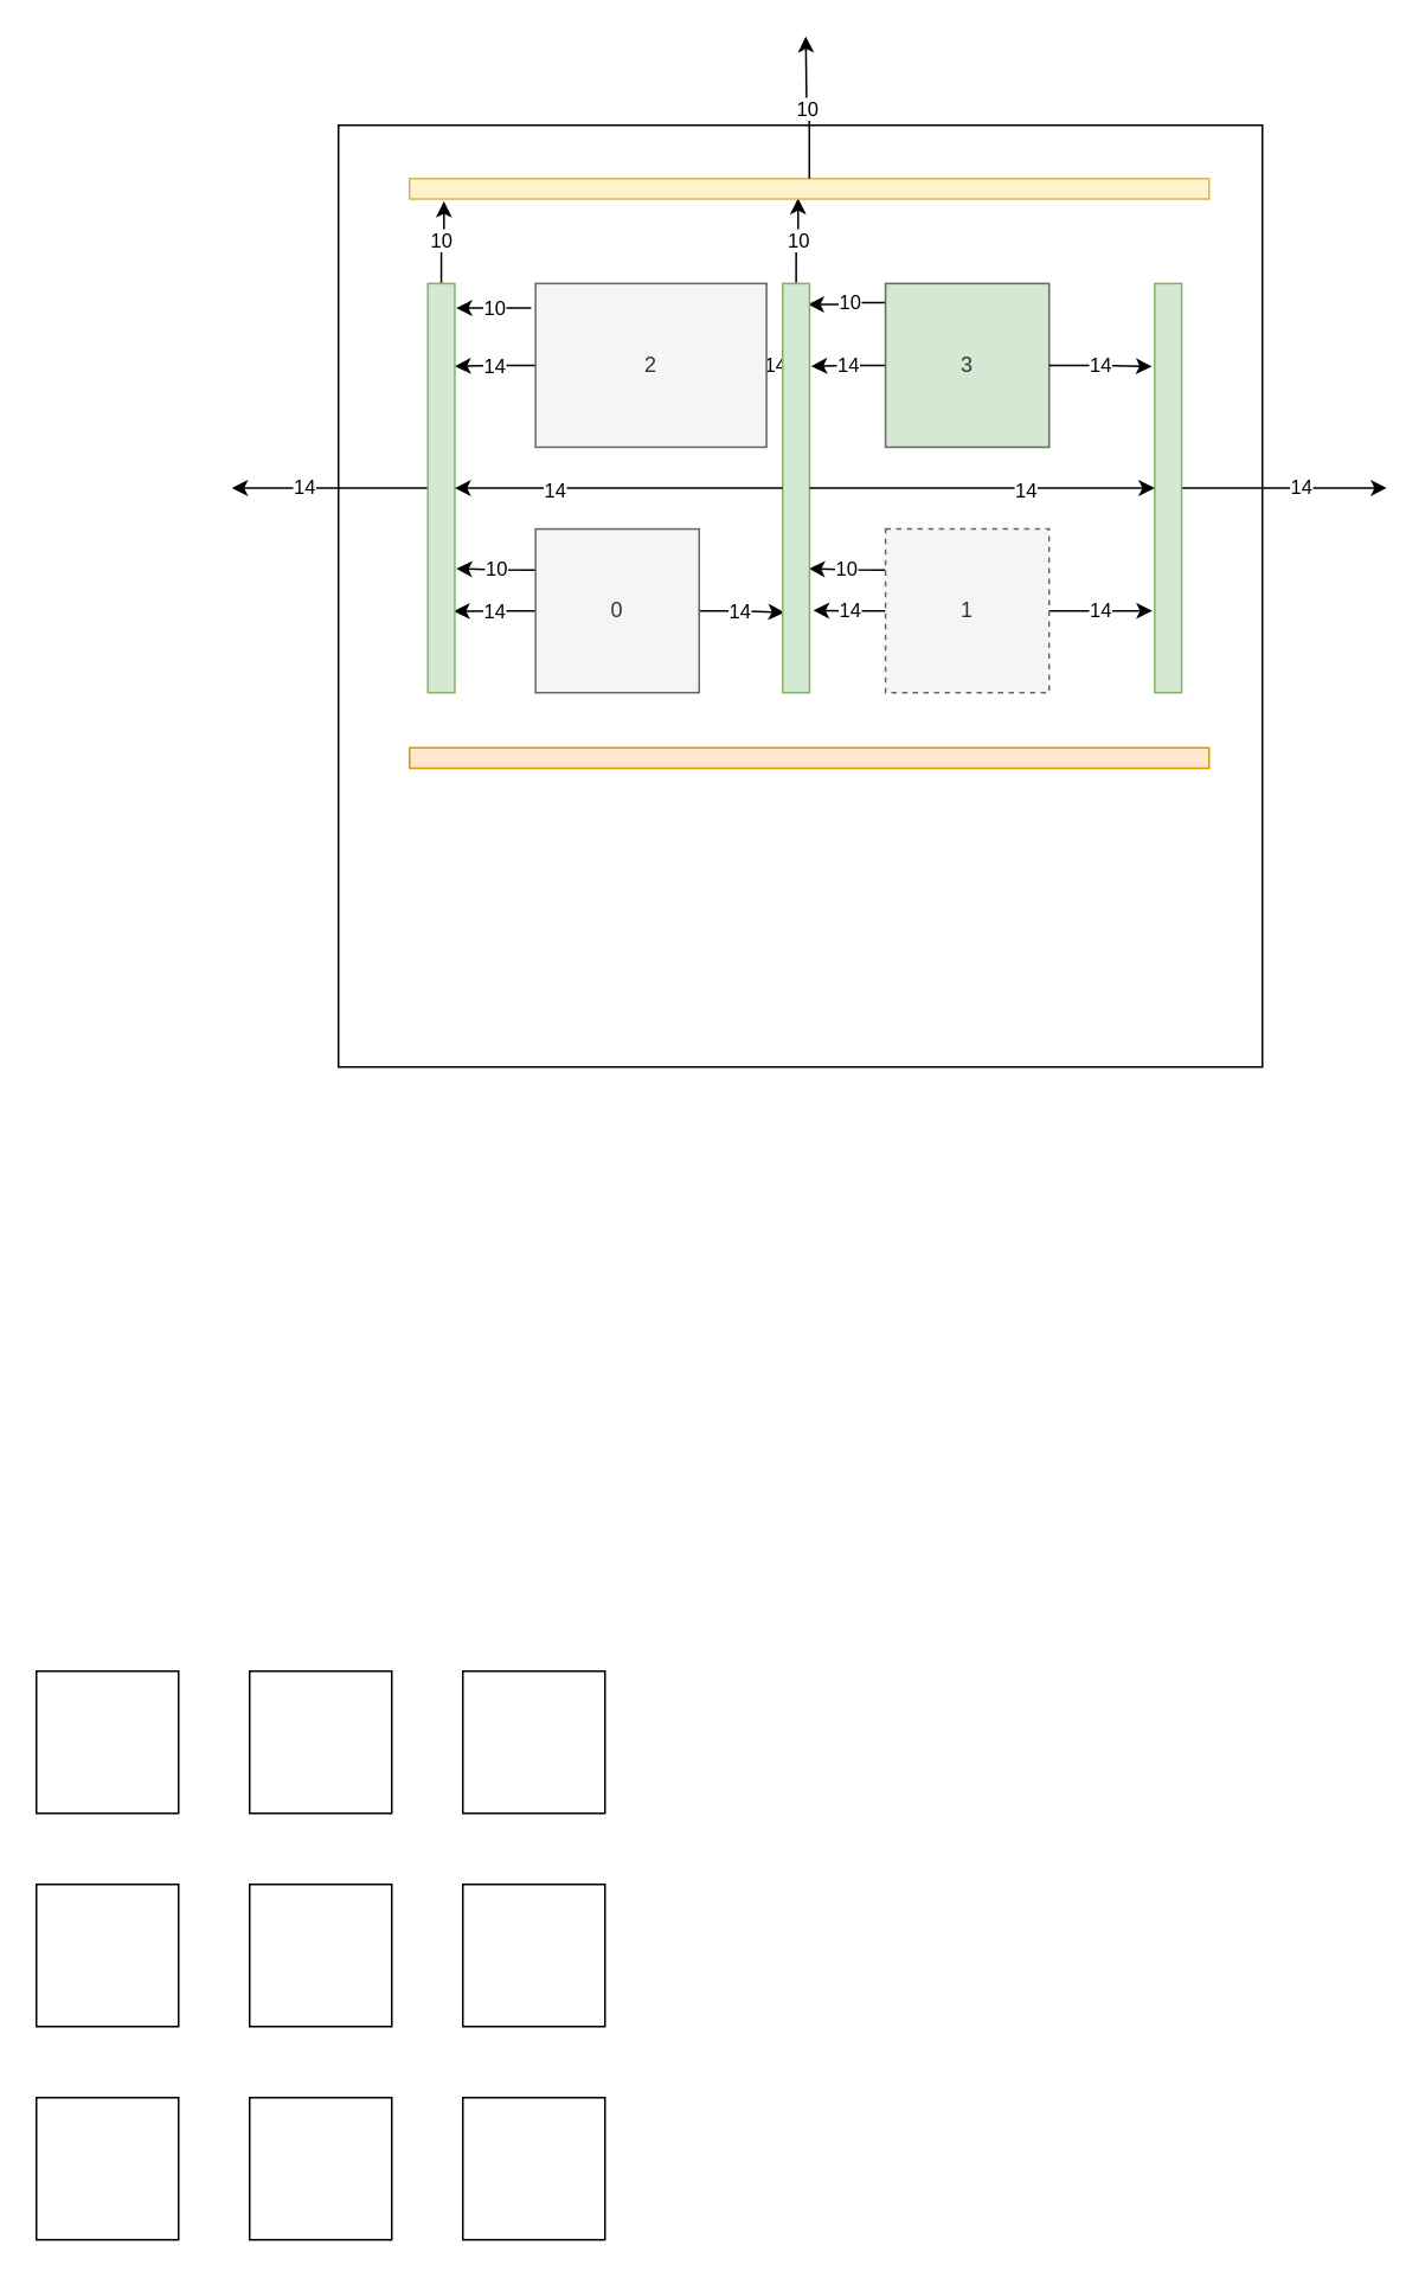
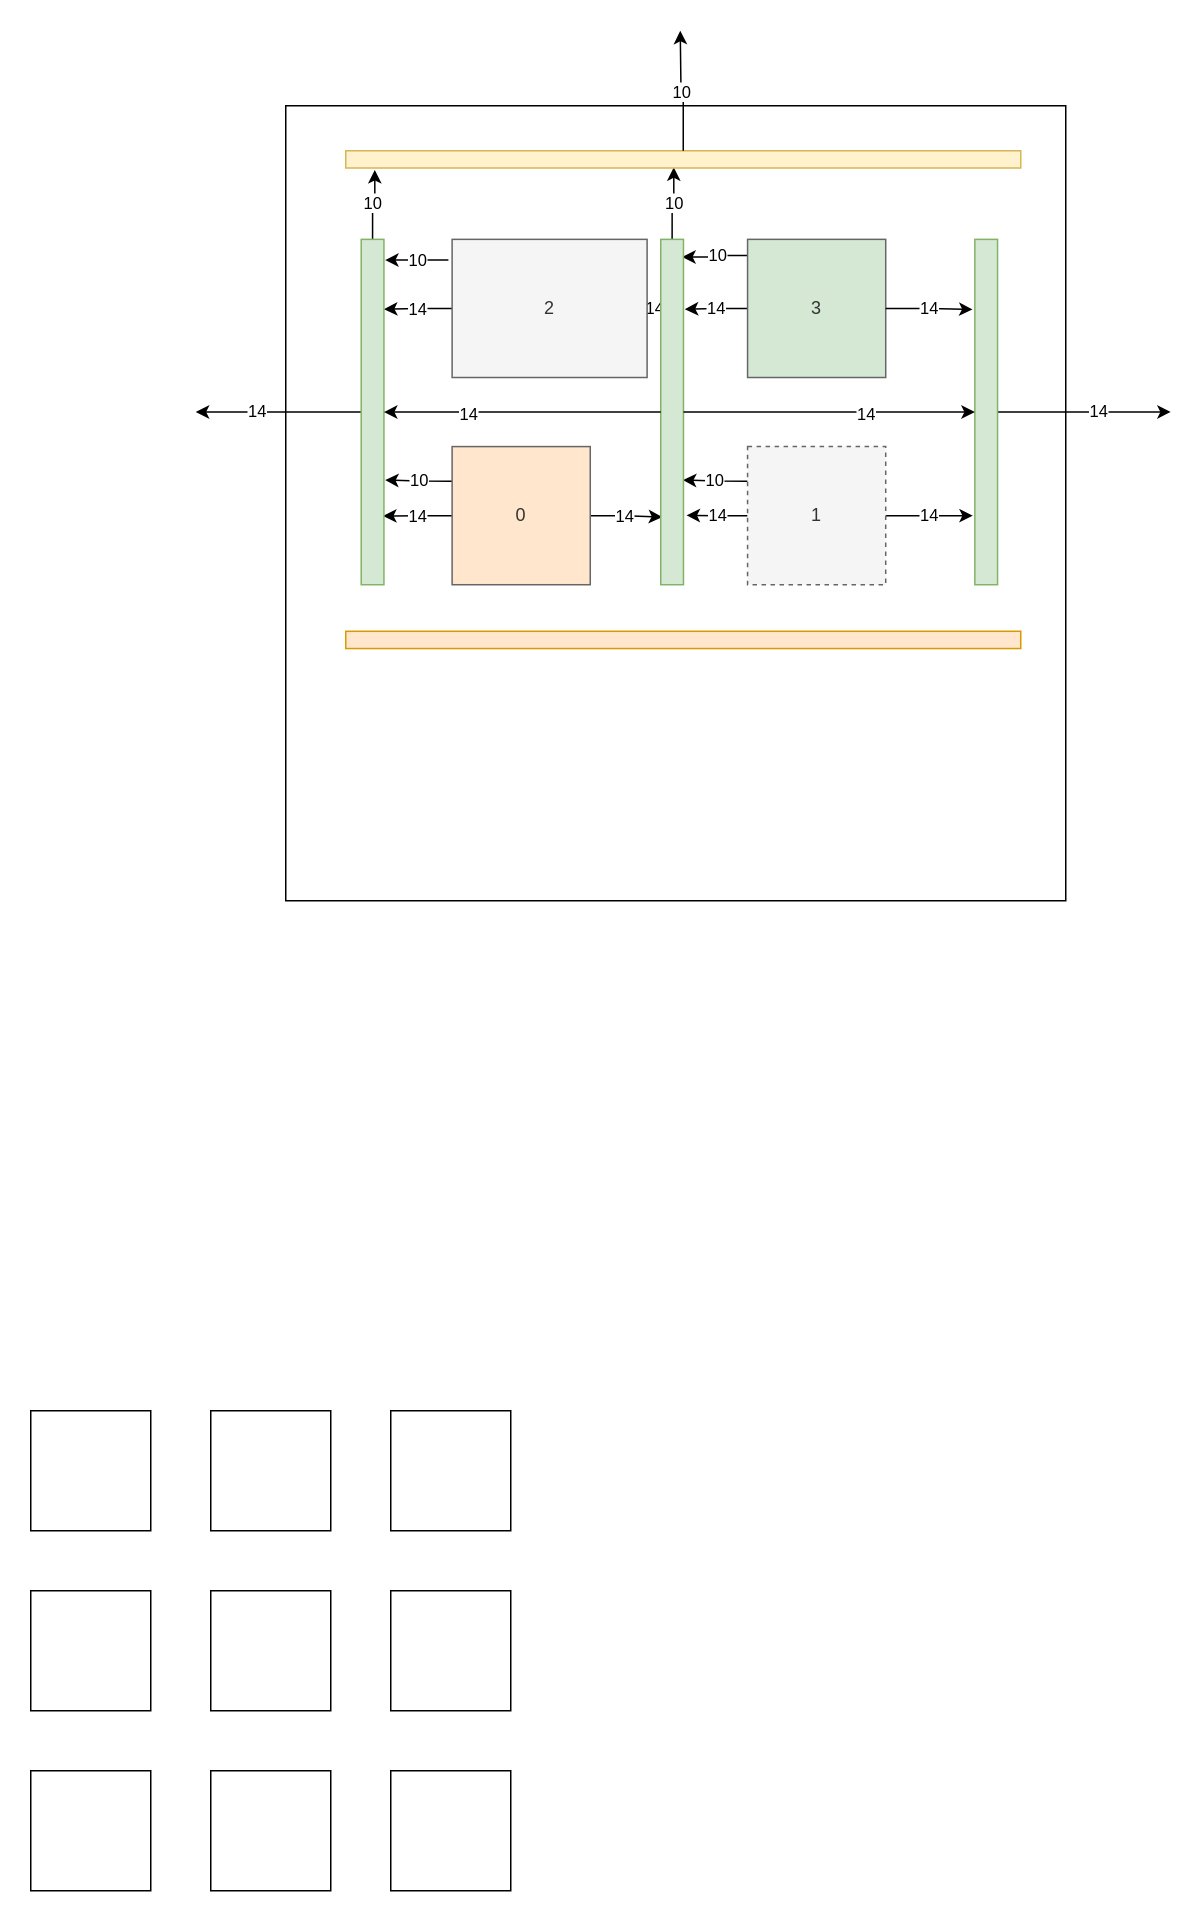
  <mxCell id="0" />
  <mxCell id="1" parent="0" />
  <mxCell id="2" value="" style="whiteSpace=wrap;html=1;aspect=fixed;" parent="1" vertex="1"><mxGeometry x="20" y="940" width="80" height="80" as="geometry" /></mxCell>
  <mxCell id="3" value="" style="whiteSpace=wrap;html=1;aspect=fixed;" parent="1" vertex="1"><mxGeometry x="140" y="940" width="80" height="80" as="geometry" /></mxCell>
  <mxCell id="4" value="" style="whiteSpace=wrap;html=1;aspect=fixed;" parent="1" vertex="1"><mxGeometry x="260" y="940" width="80" height="80" as="geometry" /></mxCell>
  <mxCell id="5" value="" style="whiteSpace=wrap;html=1;aspect=fixed;" parent="1" vertex="1"><mxGeometry x="20" y="1060" width="80" height="80" as="geometry" /></mxCell>
  <mxCell id="6" value="" style="whiteSpace=wrap;html=1;aspect=fixed;" parent="1" vertex="1"><mxGeometry x="140" y="1060" width="80" height="80" as="geometry" /></mxCell>
  <mxCell id="7" value="" style="whiteSpace=wrap;html=1;aspect=fixed;" parent="1" vertex="1"><mxGeometry x="260" y="1060" width="80" height="80" as="geometry" /></mxCell>
  <mxCell id="8" value="" style="whiteSpace=wrap;html=1;aspect=fixed;" parent="1" vertex="1"><mxGeometry x="20" y="1180" width="80" height="80" as="geometry" /></mxCell>
  <mxCell id="9" value="" style="whiteSpace=wrap;html=1;aspect=fixed;" parent="1" vertex="1"><mxGeometry x="140" y="1180" width="80" height="80" as="geometry" /></mxCell>
  <mxCell id="10" value="" style="whiteSpace=wrap;html=1;aspect=fixed;" parent="1" vertex="1"><mxGeometry x="260" y="1180" width="80" height="80" as="geometry" /></mxCell>
  <mxCell id="11" value="" style="rounded=0;whiteSpace=wrap;html=1;" parent="1" vertex="1"><mxGeometry x="190" y="70" width="520" height="530" as="geometry" /></mxCell>
  <mxCell id="12" value="14" style="edgeStyle=orthogonalEdgeStyle;rounded=0;orthogonalLoop=1;jettySize=auto;html=1;exitX=1;exitY=0.5;exitDx=0;exitDy=0;entryX=0.063;entryY=0.804;entryDx=0;entryDy=0;entryPerimeter=0;" parent="1" source="15" target="34" edge="1"><mxGeometry relative="1" as="geometry" /></mxCell>
  <mxCell id="13" value="14" style="edgeStyle=orthogonalEdgeStyle;rounded=0;orthogonalLoop=1;jettySize=auto;html=1;exitX=0;exitY=0.5;exitDx=0;exitDy=0;entryX=0.961;entryY=0.801;entryDx=0;entryDy=0;entryPerimeter=0;startArrow=none;startFill=0;" parent="1" source="15" target="38" edge="1"><mxGeometry relative="1" as="geometry" /></mxCell>
  <mxCell id="14" value="10" style="edgeStyle=orthogonalEdgeStyle;rounded=0;orthogonalLoop=1;jettySize=auto;html=1;exitX=0;exitY=0.25;exitDx=0;exitDy=0;entryX=1.051;entryY=0.697;entryDx=0;entryDy=0;entryPerimeter=0;startArrow=none;startFill=0;endArrow=classic;endFill=1;" parent="1" source="15" target="38" edge="1"><mxGeometry relative="1" as="geometry" /></mxCell>
- <mxCell id="15" value="0" style="whiteSpace=wrap;html=1;aspect=fixed;fillColor=#f5f5f5;fontColor=#333333;strokeColor=#666666;" parent="1" vertex="1"><mxGeometry x="300.909" y="297.223" width="92.099" height="92.099" as="geometry" /></mxCell>
+ <mxCell id="15" value="0" style="whiteSpace=wrap;html=1;aspect=fixed;fillColor=#ffe6cc;fontColor=#333333;strokeColor=#666666;" parent="1" vertex="1"><mxGeometry x="300.909" y="297.223" width="92.099" height="92.099" as="geometry" /></mxCell>
  <mxCell id="16" value="14" style="edgeStyle=orthogonalEdgeStyle;rounded=0;orthogonalLoop=1;jettySize=auto;html=1;exitX=1;exitY=0.5;exitDx=0;exitDy=0;entryX=-0.087;entryY=0.8;entryDx=0;entryDy=0;entryPerimeter=0;" parent="1" source="19" target="31" edge="1"><mxGeometry relative="1" as="geometry" /></mxCell>
  <mxCell id="17" value="14" style="edgeStyle=orthogonalEdgeStyle;rounded=0;orthogonalLoop=1;jettySize=auto;html=1;exitX=0;exitY=0.5;exitDx=0;exitDy=0;entryX=1.134;entryY=0.799;entryDx=0;entryDy=0;entryPerimeter=0;" parent="1" source="19" target="34" edge="1"><mxGeometry relative="1" as="geometry" /></mxCell>
  <mxCell id="18" value="10" style="edgeStyle=orthogonalEdgeStyle;rounded=0;orthogonalLoop=1;jettySize=auto;html=1;exitX=0;exitY=0.25;exitDx=0;exitDy=0;startArrow=none;startFill=0;endArrow=classic;endFill=1;entryX=0.973;entryY=0.697;entryDx=0;entryDy=0;entryPerimeter=0;" parent="1" source="19" target="34" edge="1"><mxGeometry relative="1" as="geometry"><mxPoint x="460" y="298" as="targetPoint" /></mxGeometry></mxCell>
  <mxCell id="19" value="1" style="whiteSpace=wrap;html=1;aspect=fixed;fillColor=#f5f5f5;fontColor=#333333;strokeColor=#666666;dashed=1;" parent="1" vertex="1"><mxGeometry x="497.879" y="297.223" width="92.099" height="92.099" as="geometry" /></mxCell>
  <mxCell id="20" value="14" style="edgeStyle=orthogonalEdgeStyle;rounded=0;orthogonalLoop=1;jettySize=auto;html=1;exitX=1;exitY=0.5;exitDx=0;exitDy=0;entryX=0.063;entryY=0.202;entryDx=0;entryDy=0;entryPerimeter=0;" parent="1" source="24" target="34" edge="1"><mxGeometry relative="1" as="geometry" /></mxCell>
  <mxCell id="21" style="edgeStyle=orthogonalEdgeStyle;rounded=0;orthogonalLoop=1;jettySize=auto;html=1;exitX=-0.019;exitY=0.149;exitDx=0;exitDy=0;entryX=1.051;entryY=0.06;entryDx=0;entryDy=0;entryPerimeter=0;startArrow=none;startFill=0;exitPerimeter=0;" parent="1" source="24" target="38" edge="1"><mxGeometry relative="1" as="geometry" /></mxCell>
  <mxCell id="22" value="10" style="edgeLabel;html=1;align=center;verticalAlign=middle;resizable=0;points=[];" parent="21" vertex="1" connectable="0"><mxGeometry x="-0.021" relative="1" as="geometry"><mxPoint as="offset" /></mxGeometry></mxCell>
  <mxCell id="23" value="14" style="edgeStyle=orthogonalEdgeStyle;rounded=0;orthogonalLoop=1;jettySize=auto;html=1;exitX=0;exitY=0.5;exitDx=0;exitDy=0;entryX=1;entryY=0.202;entryDx=0;entryDy=0;entryPerimeter=0;startArrow=none;startFill=0;" parent="1" source="24" target="38" edge="1"><mxGeometry relative="1" as="geometry" /></mxCell>
  <mxCell id="24" value="2" style="whiteSpace=wrap;html=1;aspect=fixed;fillColor=#f5f5f5;fontColor=#333333;strokeColor=#666666;" parent="1" vertex="1"><mxGeometry x="300.909" y="159.074" width="130" height="92.099" as="geometry" /></mxCell>
  <mxCell id="25" value="14" style="edgeStyle=orthogonalEdgeStyle;rounded=0;orthogonalLoop=1;jettySize=auto;html=1;exitX=0;exitY=0.5;exitDx=0;exitDy=0;entryX=1.058;entryY=0.202;entryDx=0;entryDy=0;entryPerimeter=0;" parent="1" source="28" target="34" edge="1"><mxGeometry relative="1" as="geometry" /></mxCell>
  <mxCell id="26" style="edgeStyle=orthogonalEdgeStyle;rounded=0;orthogonalLoop=1;jettySize=auto;html=1;exitX=-0.002;exitY=0.117;exitDx=0;exitDy=0;entryX=0.943;entryY=0.051;entryDx=0;entryDy=0;entryPerimeter=0;startArrow=none;startFill=0;exitPerimeter=0;" parent="1" source="28" target="34" edge="1"><mxGeometry relative="1" as="geometry" /></mxCell>
  <mxCell id="27" value="10" style="edgeLabel;html=1;align=center;verticalAlign=middle;resizable=0;points=[];" parent="26" vertex="1" connectable="0"><mxGeometry x="-0.077" relative="1" as="geometry"><mxPoint as="offset" /></mxGeometry></mxCell>
  <mxCell id="28" value="3" style="whiteSpace=wrap;html=1;aspect=fixed;fillColor=#d5e8d4;fontColor=#333333;strokeColor=#666666;" parent="1" vertex="1"><mxGeometry x="497.879" y="159.074" width="92.099" height="92.099" as="geometry" /></mxCell>
  <mxCell id="29" style="edgeStyle=orthogonalEdgeStyle;rounded=0;orthogonalLoop=1;jettySize=auto;html=1;exitX=1;exitY=0.5;exitDx=0;exitDy=0;" parent="1" source="31" edge="1"><mxGeometry relative="1" as="geometry"><mxPoint x="780" y="274.13" as="targetPoint" /></mxGeometry></mxCell>
  <mxCell id="30" value="14" style="edgeLabel;html=1;align=center;verticalAlign=middle;resizable=0;points=[];" parent="29" vertex="1" connectable="0"><mxGeometry x="0.148" y="1" relative="1" as="geometry"><mxPoint as="offset" /></mxGeometry></mxCell>
  <mxCell id="31" value="" style="rounded=0;whiteSpace=wrap;html=1;fillColor=#d5e8d4;strokeColor=#82b366;" parent="1" vertex="1"><mxGeometry x="649.394" y="159.074" width="15.152" height="230.248" as="geometry" /></mxCell>
  <mxCell id="32" value="14" style="edgeStyle=orthogonalEdgeStyle;rounded=0;orthogonalLoop=1;jettySize=auto;html=1;exitX=1;exitY=0.5;exitDx=0;exitDy=0;entryX=-0.1;entryY=0.203;entryDx=0;entryDy=0;entryPerimeter=0;" parent="1" source="28" target="31" edge="1"><mxGeometry relative="1" as="geometry" /></mxCell>
  <mxCell id="33" value="10" style="edgeStyle=orthogonalEdgeStyle;rounded=0;orthogonalLoop=1;jettySize=auto;html=1;exitX=0.5;exitY=0;exitDx=0;exitDy=0;entryX=0.486;entryY=0.963;entryDx=0;entryDy=0;entryPerimeter=0;startArrow=none;startFill=0;" parent="1" source="34" target="39" edge="1"><mxGeometry relative="1" as="geometry" /></mxCell>
  <mxCell id="34" value="" style="rounded=0;whiteSpace=wrap;html=1;fillColor=#d5e8d4;strokeColor=#82b366;" parent="1" vertex="1"><mxGeometry x="440.004" y="159.074" width="15.152" height="230.248" as="geometry" /></mxCell>
  <mxCell id="35" style="edgeStyle=orthogonalEdgeStyle;rounded=0;orthogonalLoop=1;jettySize=auto;html=1;exitX=0;exitY=0.5;exitDx=0;exitDy=0;startArrow=none;startFill=0;" parent="1" source="38" edge="1"><mxGeometry relative="1" as="geometry"><mxPoint x="130" y="274.13" as="targetPoint" /></mxGeometry></mxCell>
  <mxCell id="36" value="14" style="edgeLabel;html=1;align=center;verticalAlign=middle;resizable=0;points=[];" parent="35" vertex="1" connectable="0"><mxGeometry x="0.272" y="-1" relative="1" as="geometry"><mxPoint as="offset" /></mxGeometry></mxCell>
  <mxCell id="37" value="10" style="edgeStyle=orthogonalEdgeStyle;rounded=0;orthogonalLoop=1;jettySize=auto;html=1;exitX=0.5;exitY=0;exitDx=0;exitDy=0;entryX=0.043;entryY=1.113;entryDx=0;entryDy=0;entryPerimeter=0;startArrow=none;startFill=0;endArrow=classic;endFill=1;" parent="1" source="38" target="39" edge="1"><mxGeometry relative="1" as="geometry" /></mxCell>
  <mxCell id="38" value="" style="rounded=0;whiteSpace=wrap;html=1;fillColor=#d5e8d4;strokeColor=#82b366;" parent="1" vertex="1"><mxGeometry x="240.305" y="159.074" width="15.152" height="230.248" as="geometry" /></mxCell>
  <mxCell id="39" value="" style="rounded=0;whiteSpace=wrap;html=1;fillColor=#fff2cc;strokeColor=#d6b656;" parent="1" vertex="1"><mxGeometry x="230" y="100" width="450" height="11.51" as="geometry" /></mxCell>
  <mxCell id="40" value="" style="rounded=0;whiteSpace=wrap;html=1;fillColor=#ffe6cc;strokeColor=#d79b00;" parent="1" vertex="1"><mxGeometry x="230" y="420.35" width="450" height="11.51" as="geometry" /></mxCell>
  <mxCell id="41" value="" style="endArrow=none;startArrow=classic;html=1;rounded=0;endFill=0;entryX=0;entryY=0.5;entryDx=0;entryDy=0;exitX=1;exitY=0.5;exitDx=0;exitDy=0;" parent="1" source="38" target="34" edge="1"><mxGeometry width="50" height="50" relative="1" as="geometry"><mxPoint x="260" y="274" as="sourcePoint" /><mxPoint x="440" y="270" as="targetPoint" /></mxGeometry></mxCell>
  <mxCell id="42" value="14" style="edgeLabel;html=1;align=center;verticalAlign=middle;resizable=0;points=[];" parent="41" vertex="1" connectable="0"><mxGeometry x="-0.392" y="-1" relative="1" as="geometry"><mxPoint as="offset" /></mxGeometry></mxCell>
  <mxCell id="43" value="" style="endArrow=classic;startArrow=none;html=1;rounded=0;startFill=0;exitX=1;exitY=0.5;exitDx=0;exitDy=0;entryX=0;entryY=0.5;entryDx=0;entryDy=0;" parent="1" source="34" target="31" edge="1"><mxGeometry width="50" height="50" relative="1" as="geometry"><mxPoint x="450" y="270" as="sourcePoint" /><mxPoint x="650" y="260" as="targetPoint" /></mxGeometry></mxCell>
  <mxCell id="44" value="14" style="edgeLabel;html=1;align=center;verticalAlign=middle;resizable=0;points=[];" parent="43" vertex="1" connectable="0"><mxGeometry x="0.246" y="-1" relative="1" as="geometry"><mxPoint as="offset" /></mxGeometry></mxCell>
  <mxCell id="45" value="10" style="edgeStyle=orthogonalEdgeStyle;rounded=0;orthogonalLoop=1;jettySize=auto;html=1;exitX=0.5;exitY=0;exitDx=0;exitDy=0;startArrow=none;startFill=0;" parent="1" source="39" edge="1"><mxGeometry relative="1" as="geometry"><mxPoint x="457.58" y="72.074" as="sourcePoint" /><mxPoint x="453" y="20" as="targetPoint" /></mxGeometry></mxCell>
